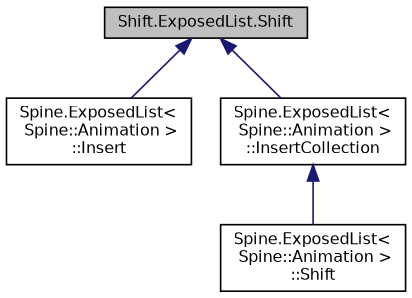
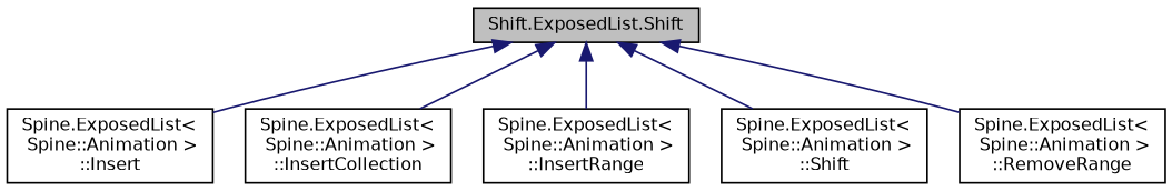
  digraph {
    rankdir=TB
    node [color=black fillcolor=white fontname=Helvetica fontsize=10 shape=record style=filled]
    edge [color=midnightblue dir=back fontname=Helvetica fontsize=10 labelfontname=Helvetica labelfontsize=10 style=solid]
    n1 [fillcolor=grey75 fontcolor=black height=0.2 label="Shift.ExposedList.Shift" width=0.4]
    n2 [height=0.2 label="Spine.ExposedList\<\l Spine::Animation \>\l::Insert" width=0.4]
    n3 [height=0.2 label="Spine.ExposedList\<\l Spine::Animation \>\l::InsertCollection" width=0.4]
+   n4 [height=0.2 label="Spine.ExposedList\<\l Spine::Animation \>\l::InsertRange" width=0.4]
    n5 [height=0.2 label="Spine.ExposedList\<\l Spine::Animation \>\l::Shift" width=0.4]
+   n6 [height=0.2 label="Spine.ExposedList\<\l Spine::Animation \>\l::RemoveRange" width=0.4]
    n1 -> n2
    n1 -> n3
-   n3 -> n5
+   n1 -> n4
+   n1 -> n5
+   n1 -> n6
  }
